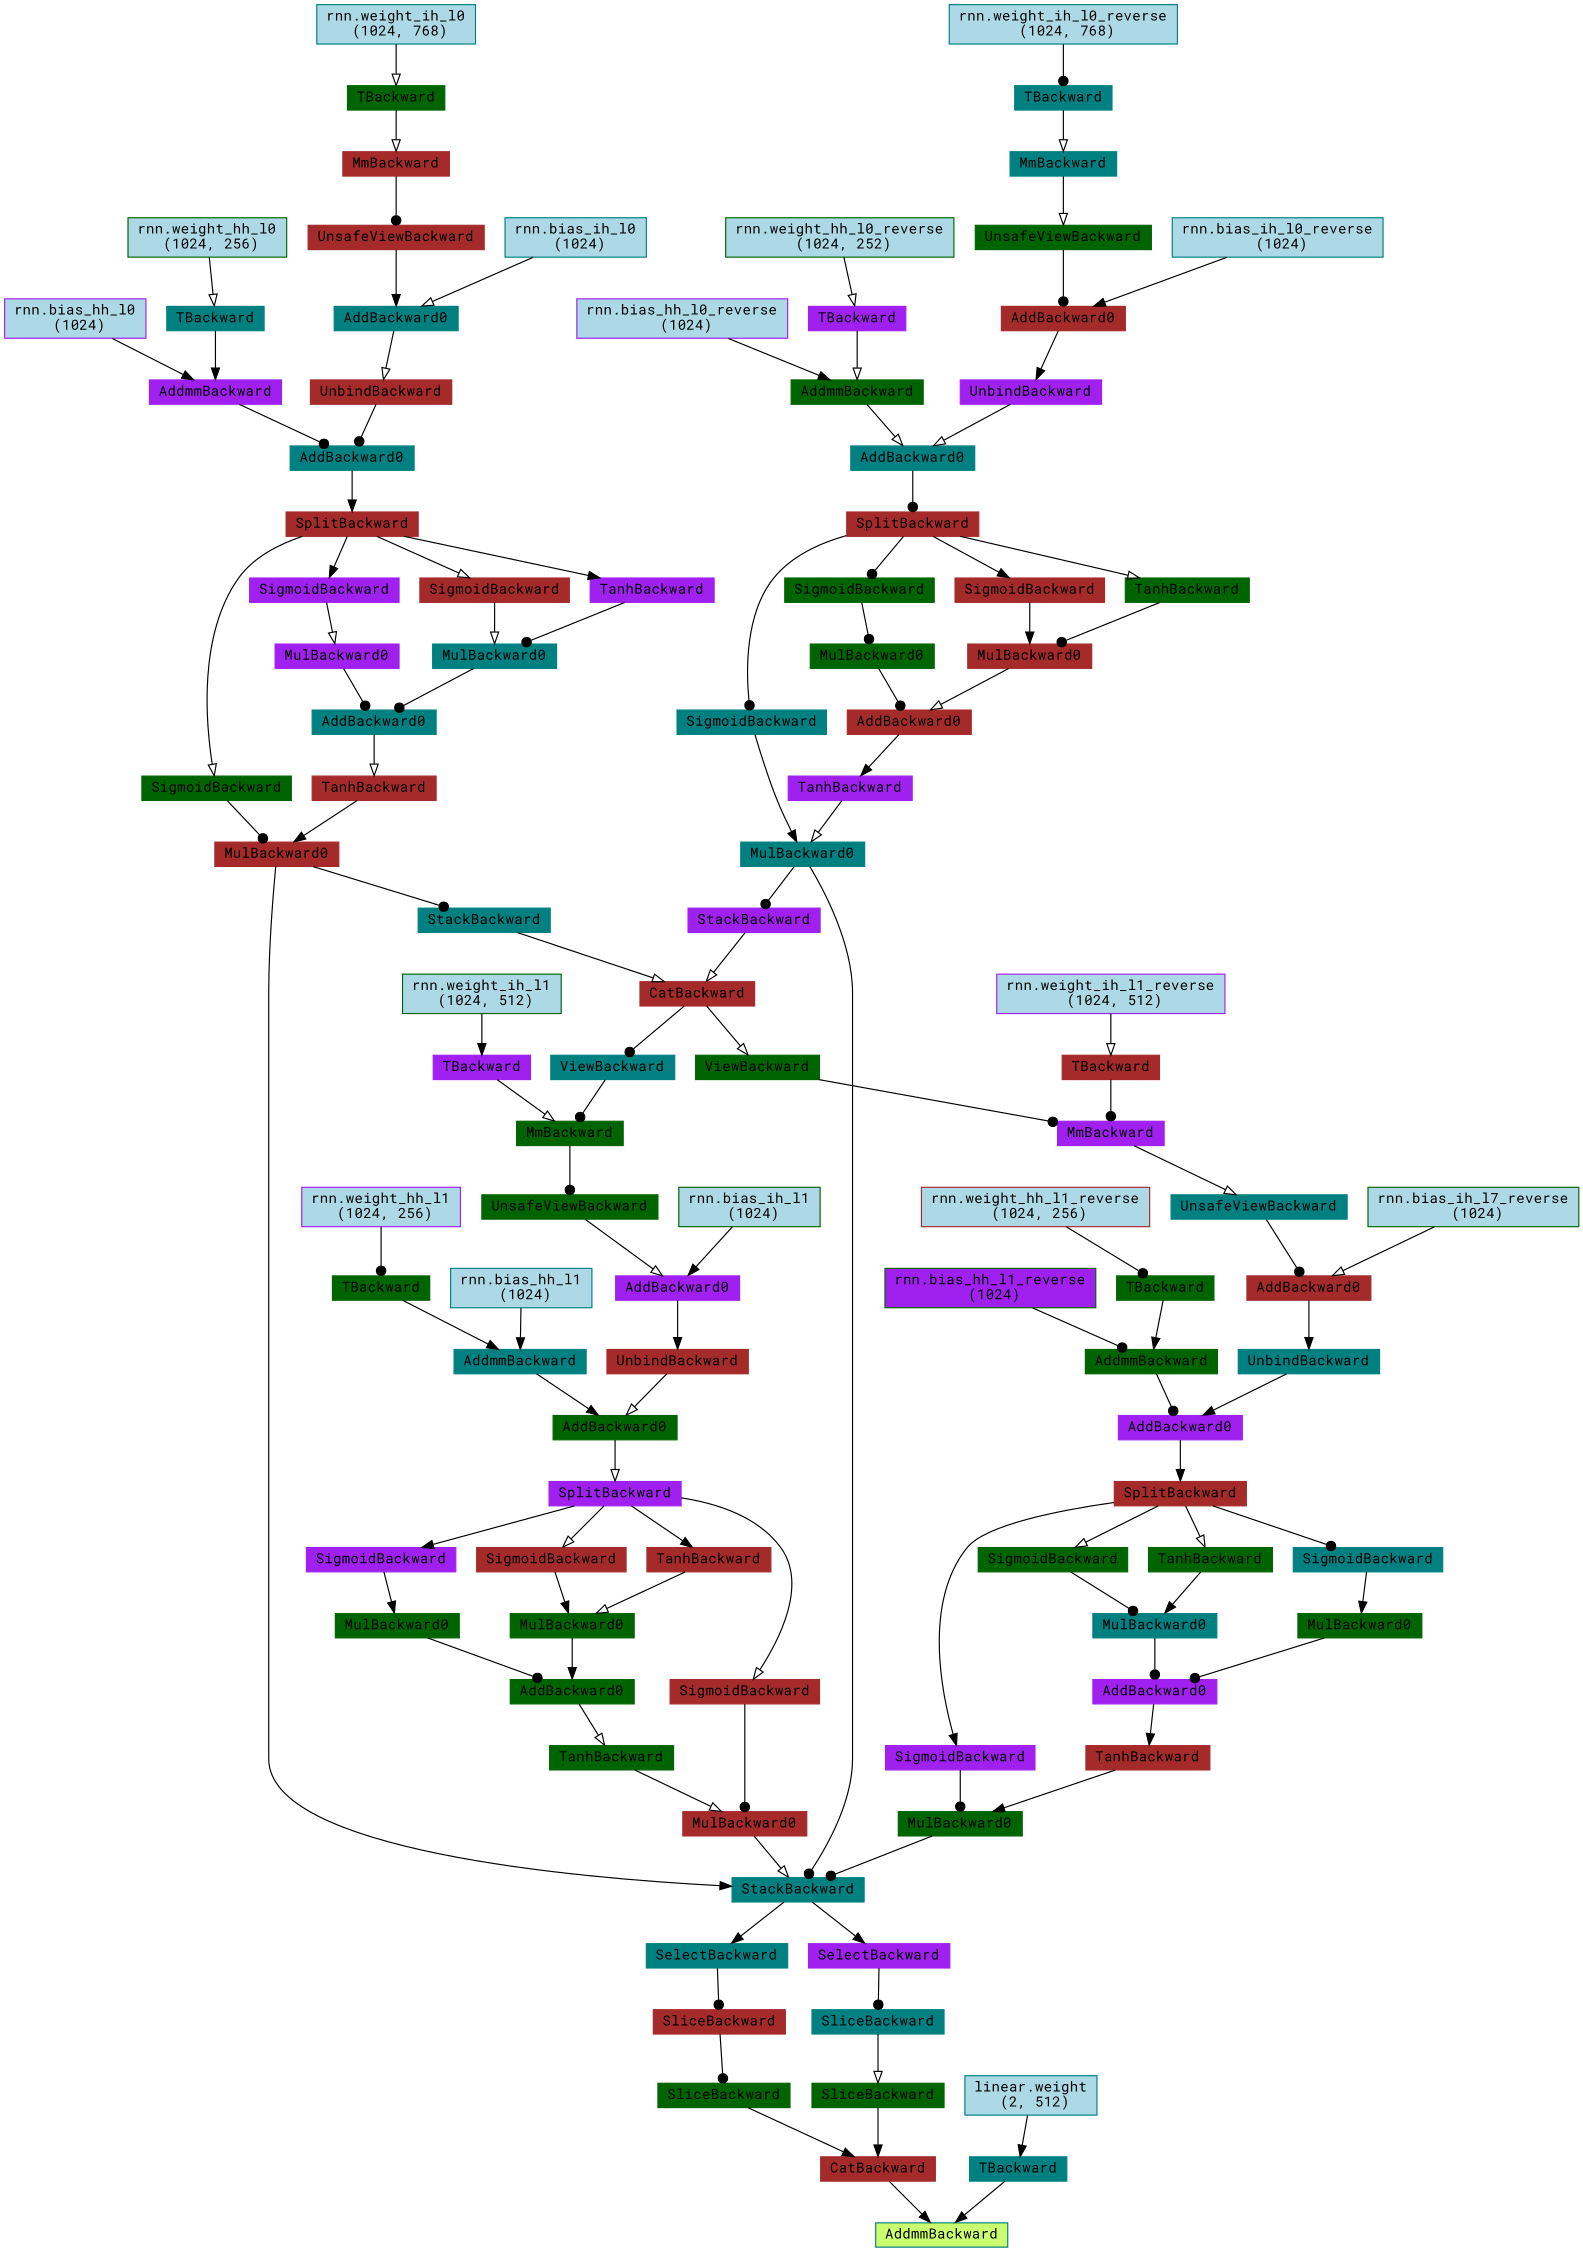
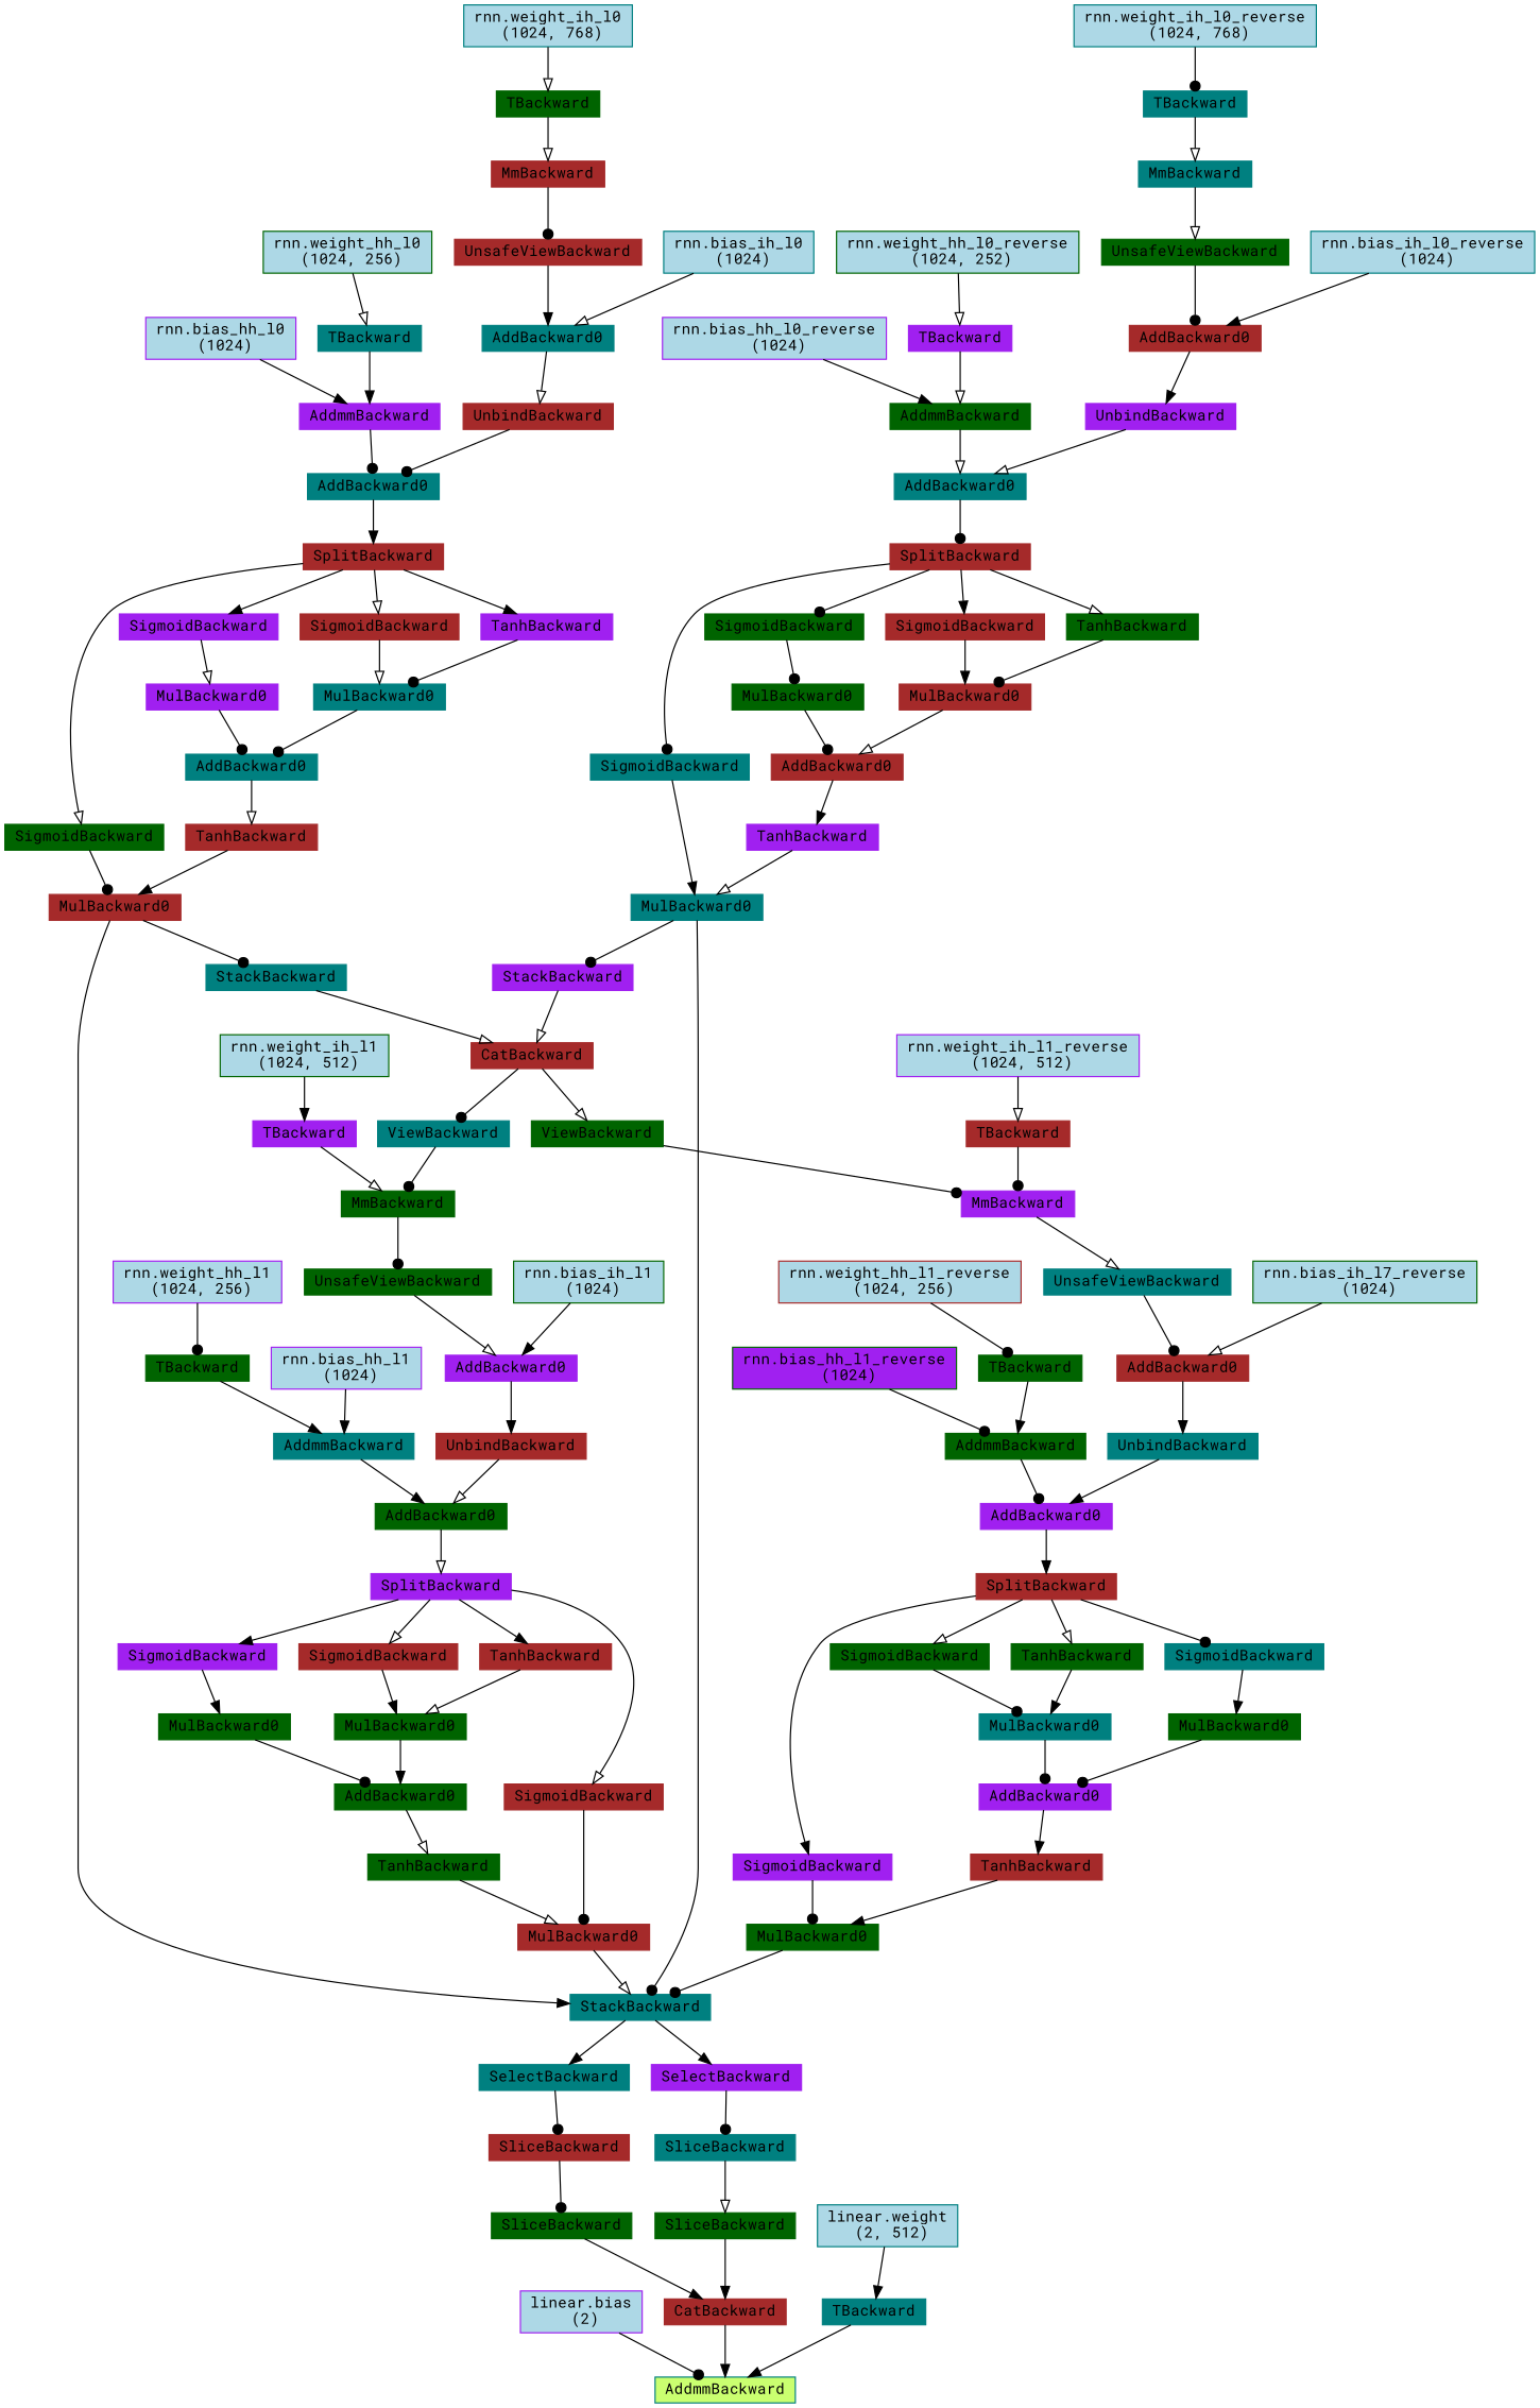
  digraph {
    fontname="Roboto Mono"
    node [align=left color=darkgreen fontname="Roboto Mono" fontsize=12 ranksep=0.1 shape=box style=filled]
    edge [arrowhead=normal fontname="Roboto Mono"]
    n1 [color=teal fillcolor=darkolivegreen1 height=0.2 label=AddmmBackward]
+   n2 [color=purple fillcolor=lightblue height=0.2 label="linear.bias\n (2)"]
    n3 [color=brown height=0.2 label=CatBackward]
    n4 [height=0.2 label=SliceBackward]
    n5 [color=teal height=0.2 label=SliceBackward]
    n6 [color=purple height=0.2 label=SelectBackward]
    n7 [color=teal height=0.2 label=StackBackward]
    n8 [color=teal height=0.2 label=SelectBackward]
    n9 [color=brown height=0.2 label=SliceBackward]
    n10 [color=brown height=0.2 label=MulBackward0]
    n11 [color=teal height=0.2 label=StackBackward]
    n12 [color=brown height=0.2 label=CatBackward]
    n13 [height=0.2 label=SigmoidBackward]
    n14 [color=brown height=0.2 label=SplitBackward]
    n15 [color=purple height=0.2 label=SigmoidBackward]
    n16 [color=brown height=0.2 label=SigmoidBackward]
    n17 [color=purple height=0.2 label=TanhBackward]
    n18 [color=purple height=0.2 label=MulBackward0]
    n19 [color=teal height=0.2 label=MulBackward0]
    n20 [color=teal height=0.2 label=AddBackward0]
    n21 [color=purple height=0.2 label=AddmmBackward]
    n22 [color=purple fillcolor=lightblue height=0.2 label="rnn.bias_hh_l0\n (1024)"]
    n23 [color=teal height=0.2 label=TBackward]
    n24 [fillcolor=lightblue height=0.2 label="rnn.weight_hh_l0\n (1024, 256)"]
    n25 [color=brown height=0.2 label=UnbindBackward]
    n26 [color=teal height=0.2 label=AddBackward0]
    n27 [color=brown height=0.2 label=UnsafeViewBackward]
    n28 [color=brown height=0.2 label=MmBackward]
    n29 [height=0.2 label=TBackward]
    n30 [color=teal fillcolor=lightblue height=0.2 label="rnn.weight_ih_l0\n (1024, 768)"]
    n31 [color=teal fillcolor=lightblue height=0.2 label="rnn.bias_ih_l0\n (1024)"]
    n32 [color=brown height=0.2 label=TanhBackward]
    n33 [color=teal height=0.2 label=AddBackward0]
    n34 [color=teal height=0.2 label=MulBackward0]
    n35 [color=purple height=0.2 label=StackBackward]
    n36 [color=teal height=0.2 label=SigmoidBackward]
    n37 [color=brown height=0.2 label=SplitBackward]
    n38 [height=0.2 label=SigmoidBackward]
    n39 [color=brown height=0.2 label=SigmoidBackward]
    n40 [height=0.2 label=TanhBackward]
    n41 [height=0.2 label=MulBackward0]
    n42 [color=brown height=0.2 label=MulBackward0]
    n43 [color=teal height=0.2 label=AddBackward0]
    n44 [height=0.2 label=AddmmBackward]
    n45 [color=purple fillcolor=lightblue height=0.2 label="rnn.bias_hh_l0_reverse\n (1024)"]
    n46 [color=purple height=0.2 label=TBackward]
    n47 [fillcolor=lightblue height=0.2 label="rnn.weight_hh_l0_reverse\n (1024, 252)"]
    n48 [color=purple height=0.2 label=UnbindBackward]
    n49 [color=brown height=0.2 label=AddBackward0]
    n50 [height=0.2 label=UnsafeViewBackward]
    n51 [color=teal height=0.2 label=MmBackward]
    n52 [color=teal height=0.2 label=TBackward]
    n53 [color=teal fillcolor=lightblue height=0.2 label="rnn.weight_ih_l0_reverse\n (1024, 768)"]
    n54 [color=teal fillcolor=lightblue height=0.2 label="rnn.bias_ih_l0_reverse\n (1024)"]
    n55 [color=purple height=0.2 label=TanhBackward]
    n56 [color=brown height=0.2 label=AddBackward0]
    n57 [color=brown height=0.2 label=MulBackward0]
    n58 [color=brown height=0.2 label=SigmoidBackward]
    n59 [color=purple height=0.2 label=SplitBackward]
    n60 [color=purple height=0.2 label=SigmoidBackward]
    n61 [color=brown height=0.2 label=SigmoidBackward]
    n62 [color=brown height=0.2 label=TanhBackward]
    n63 [height=0.2 label=MulBackward0]
    n64 [height=0.2 label=MulBackward0]
    n65 [height=0.2 label=AddBackward0]
    n66 [color=teal height=0.2 label=AddmmBackward]
-   n67 [color=teal fillcolor=lightblue height=0.2 label="rnn.bias_hh_l1\n (1024)"]
+   n67 [color=purple fillcolor=lightblue height=0.2 label="rnn.bias_hh_l1\n (1024)"]
    n68 [height=0.2 label=TBackward]
    n69 [color=purple fillcolor=lightblue height=0.2 label="rnn.weight_hh_l1\n (1024, 256)"]
    n70 [color=brown height=0.2 label=UnbindBackward]
    n71 [color=purple height=0.2 label=AddBackward0]
    n72 [height=0.2 label=UnsafeViewBackward]
    n73 [height=0.2 label=MmBackward]
    n74 [color=teal height=0.2 label=ViewBackward]
    n75 [height=0.2 label=ViewBackward]
    n76 [color=purple height=0.2 label=MmBackward]
    n77 [color=purple height=0.2 label=TBackward]
    n78 [fillcolor=lightblue height=0.2 label="rnn.weight_ih_l1\n (1024, 512)"]
    n79 [fillcolor=lightblue height=0.2 label="rnn.bias_ih_l1\n (1024)"]
    n80 [height=0.2 label=TanhBackward]
    n81 [height=0.2 label=AddBackward0]
    n82 [height=0.2 label=MulBackward0]
    n83 [color=purple height=0.2 label=SigmoidBackward]
    n84 [color=brown height=0.2 label=SplitBackward]
    n85 [color=teal height=0.2 label=SigmoidBackward]
    n86 [height=0.2 label=SigmoidBackward]
    n87 [height=0.2 label=TanhBackward]
    n88 [height=0.2 label=MulBackward0]
    n89 [color=teal height=0.2 label=MulBackward0]
    n90 [color=purple height=0.2 label=AddBackward0]
    n91 [height=0.2 label=AddmmBackward]
    n92 [fillcolor=purple height=0.2 label="rnn.bias_hh_l1_reverse\n (1024)"]
    n93 [height=0.2 label=TBackward]
    n94 [color=brown fillcolor=lightblue height=0.2 label="rnn.weight_hh_l1_reverse\n (1024, 256)"]
    n95 [color=teal height=0.2 label=UnbindBackward]
    n96 [color=brown height=0.2 label=AddBackward0]
    n97 [color=teal height=0.2 label=UnsafeViewBackward]
    n98 [color=brown height=0.2 label=TBackward]
    n99 [color=purple fillcolor=lightblue height=0.2 label="rnn.weight_ih_l1_reverse\n (1024, 512)"]
    n100 [fillcolor=lightblue height=0.2 label="rnn.bias_ih_l7_reverse\n (1024)"]
    n101 [color=brown height=0.2 label=TanhBackward]
    n102 [color=purple height=0.2 label=AddBackward0]
    n103 [height=0.2 label=SliceBackward]
    n104 [color=teal height=0.2 label=TBackward]
    n105 [color=teal fillcolor=lightblue height=0.2 label="linear.weight\n (2, 512)"]
+   n2 -> n1 [arrowhead=dot]
    n3 -> n1
    n4 -> n3
    n5 -> n4 [arrowhead=onormal]
    n6 -> n5 [arrowhead=dot]
    n7 -> n6
    n7 -> n8
    n8 -> n9 [arrowhead=dot]
    n9 -> n103 [arrowhead=dot]
    n10 -> n7
    n10 -> n11 [arrowhead=dot]
    n11 -> n12 [arrowhead=onormal]
    n12 -> n74 [arrowhead=dot]
    n12 -> n75 [arrowhead=onormal]
    n13 -> n10 [arrowhead=dot]
    n14 -> n13 [arrowhead=onormal]
    n14 -> n15
    n14 -> n16 [arrowhead=onormal]
    n14 -> n17
    n15 -> n18 [arrowhead=onormal]
    n16 -> n19 [arrowhead=onormal]
    n17 -> n19 [arrowhead=dot]
    n18 -> n33 [arrowhead=dot]
    n19 -> n33 [arrowhead=dot]
    n20 -> n14
    n21 -> n20 [arrowhead=dot]
    n22 -> n21
    n23 -> n21
    n24 -> n23 [arrowhead=onormal]
    n25 -> n20 [arrowhead=dot]
    n26 -> n25 [arrowhead=onormal]
    n27 -> n26
    n28 -> n27 [arrowhead=dot]
    n29 -> n28 [arrowhead=onormal]
    n30 -> n29 [arrowhead=onormal]
    n31 -> n26 [arrowhead=onormal]
    n32 -> n10
    n33 -> n32 [arrowhead=onormal]
    n34 -> n7 [arrowhead=dot]
    n34 -> n35 [arrowhead=dot]
    n35 -> n12 [arrowhead=onormal]
    n36 -> n34
    n37 -> n36 [arrowhead=dot]
    n37 -> n38 [arrowhead=dot]
    n37 -> n39
    n37 -> n40 [arrowhead=onormal]
    n38 -> n41 [arrowhead=dot]
    n39 -> n42
    n40 -> n42 [arrowhead=dot]
    n41 -> n56 [arrowhead=dot]
    n42 -> n56 [arrowhead=onormal]
    n43 -> n37 [arrowhead=dot]
    n44 -> n43 [arrowhead=onormal]
    n45 -> n44
    n46 -> n44 [arrowhead=onormal]
    n47 -> n46 [arrowhead=onormal]
    n48 -> n43 [arrowhead=onormal]
    n49 -> n48
    n50 -> n49 [arrowhead=dot]
    n51 -> n50 [arrowhead=onormal]
    n52 -> n51 [arrowhead=onormal]
    n53 -> n52 [arrowhead=dot]
    n54 -> n49
    n55 -> n34 [arrowhead=onormal]
    n56 -> n55
    n57 -> n7 [arrowhead=onormal]
    n58 -> n57 [arrowhead=dot]
    n59 -> n58 [arrowhead=onormal]
    n59 -> n60
    n59 -> n61 [arrowhead=onormal]
    n59 -> n62
    n60 -> n63
    n61 -> n64
    n62 -> n64 [arrowhead=onormal]
    n63 -> n81 [arrowhead=dot]
    n64 -> n81
    n65 -> n59 [arrowhead=onormal]
    n66 -> n65
    n67 -> n66
    n68 -> n66
    n69 -> n68 [arrowhead=dot]
    n70 -> n65 [arrowhead=onormal]
    n71 -> n70
    n72 -> n71 [arrowhead=onormal]
    n73 -> n72 [arrowhead=dot]
    n74 -> n73 [arrowhead=dot]
    n75 -> n76 [arrowhead=dot]
    n76 -> n97 [arrowhead=onormal]
    n77 -> n73 [arrowhead=onormal]
    n78 -> n77
    n79 -> n71
    n80 -> n57 [arrowhead=onormal]
    n81 -> n80 [arrowhead=onormal]
    n82 -> n7 [arrowhead=dot]
    n83 -> n82 [arrowhead=dot]
    n84 -> n83
    n84 -> n85 [arrowhead=dot]
    n84 -> n86 [arrowhead=onormal]
    n84 -> n87 [arrowhead=onormal]
    n85 -> n88
    n86 -> n89 [arrowhead=dot]
    n87 -> n89
    n88 -> n102 [arrowhead=dot]
    n89 -> n102 [arrowhead=dot]
    n90 -> n84
    n91 -> n90 [arrowhead=dot]
    n92 -> n91 [arrowhead=dot]
    n93 -> n91
    n94 -> n93 [arrowhead=dot]
    n95 -> n90
    n96 -> n95
    n97 -> n96 [arrowhead=dot]
    n98 -> n76 [arrowhead=dot]
    n99 -> n98 [arrowhead=onormal]
    n100 -> n96 [arrowhead=onormal]
    n101 -> n82
    n102 -> n101
    n103 -> n3
    n104 -> n1
    n105 -> n104
  }
